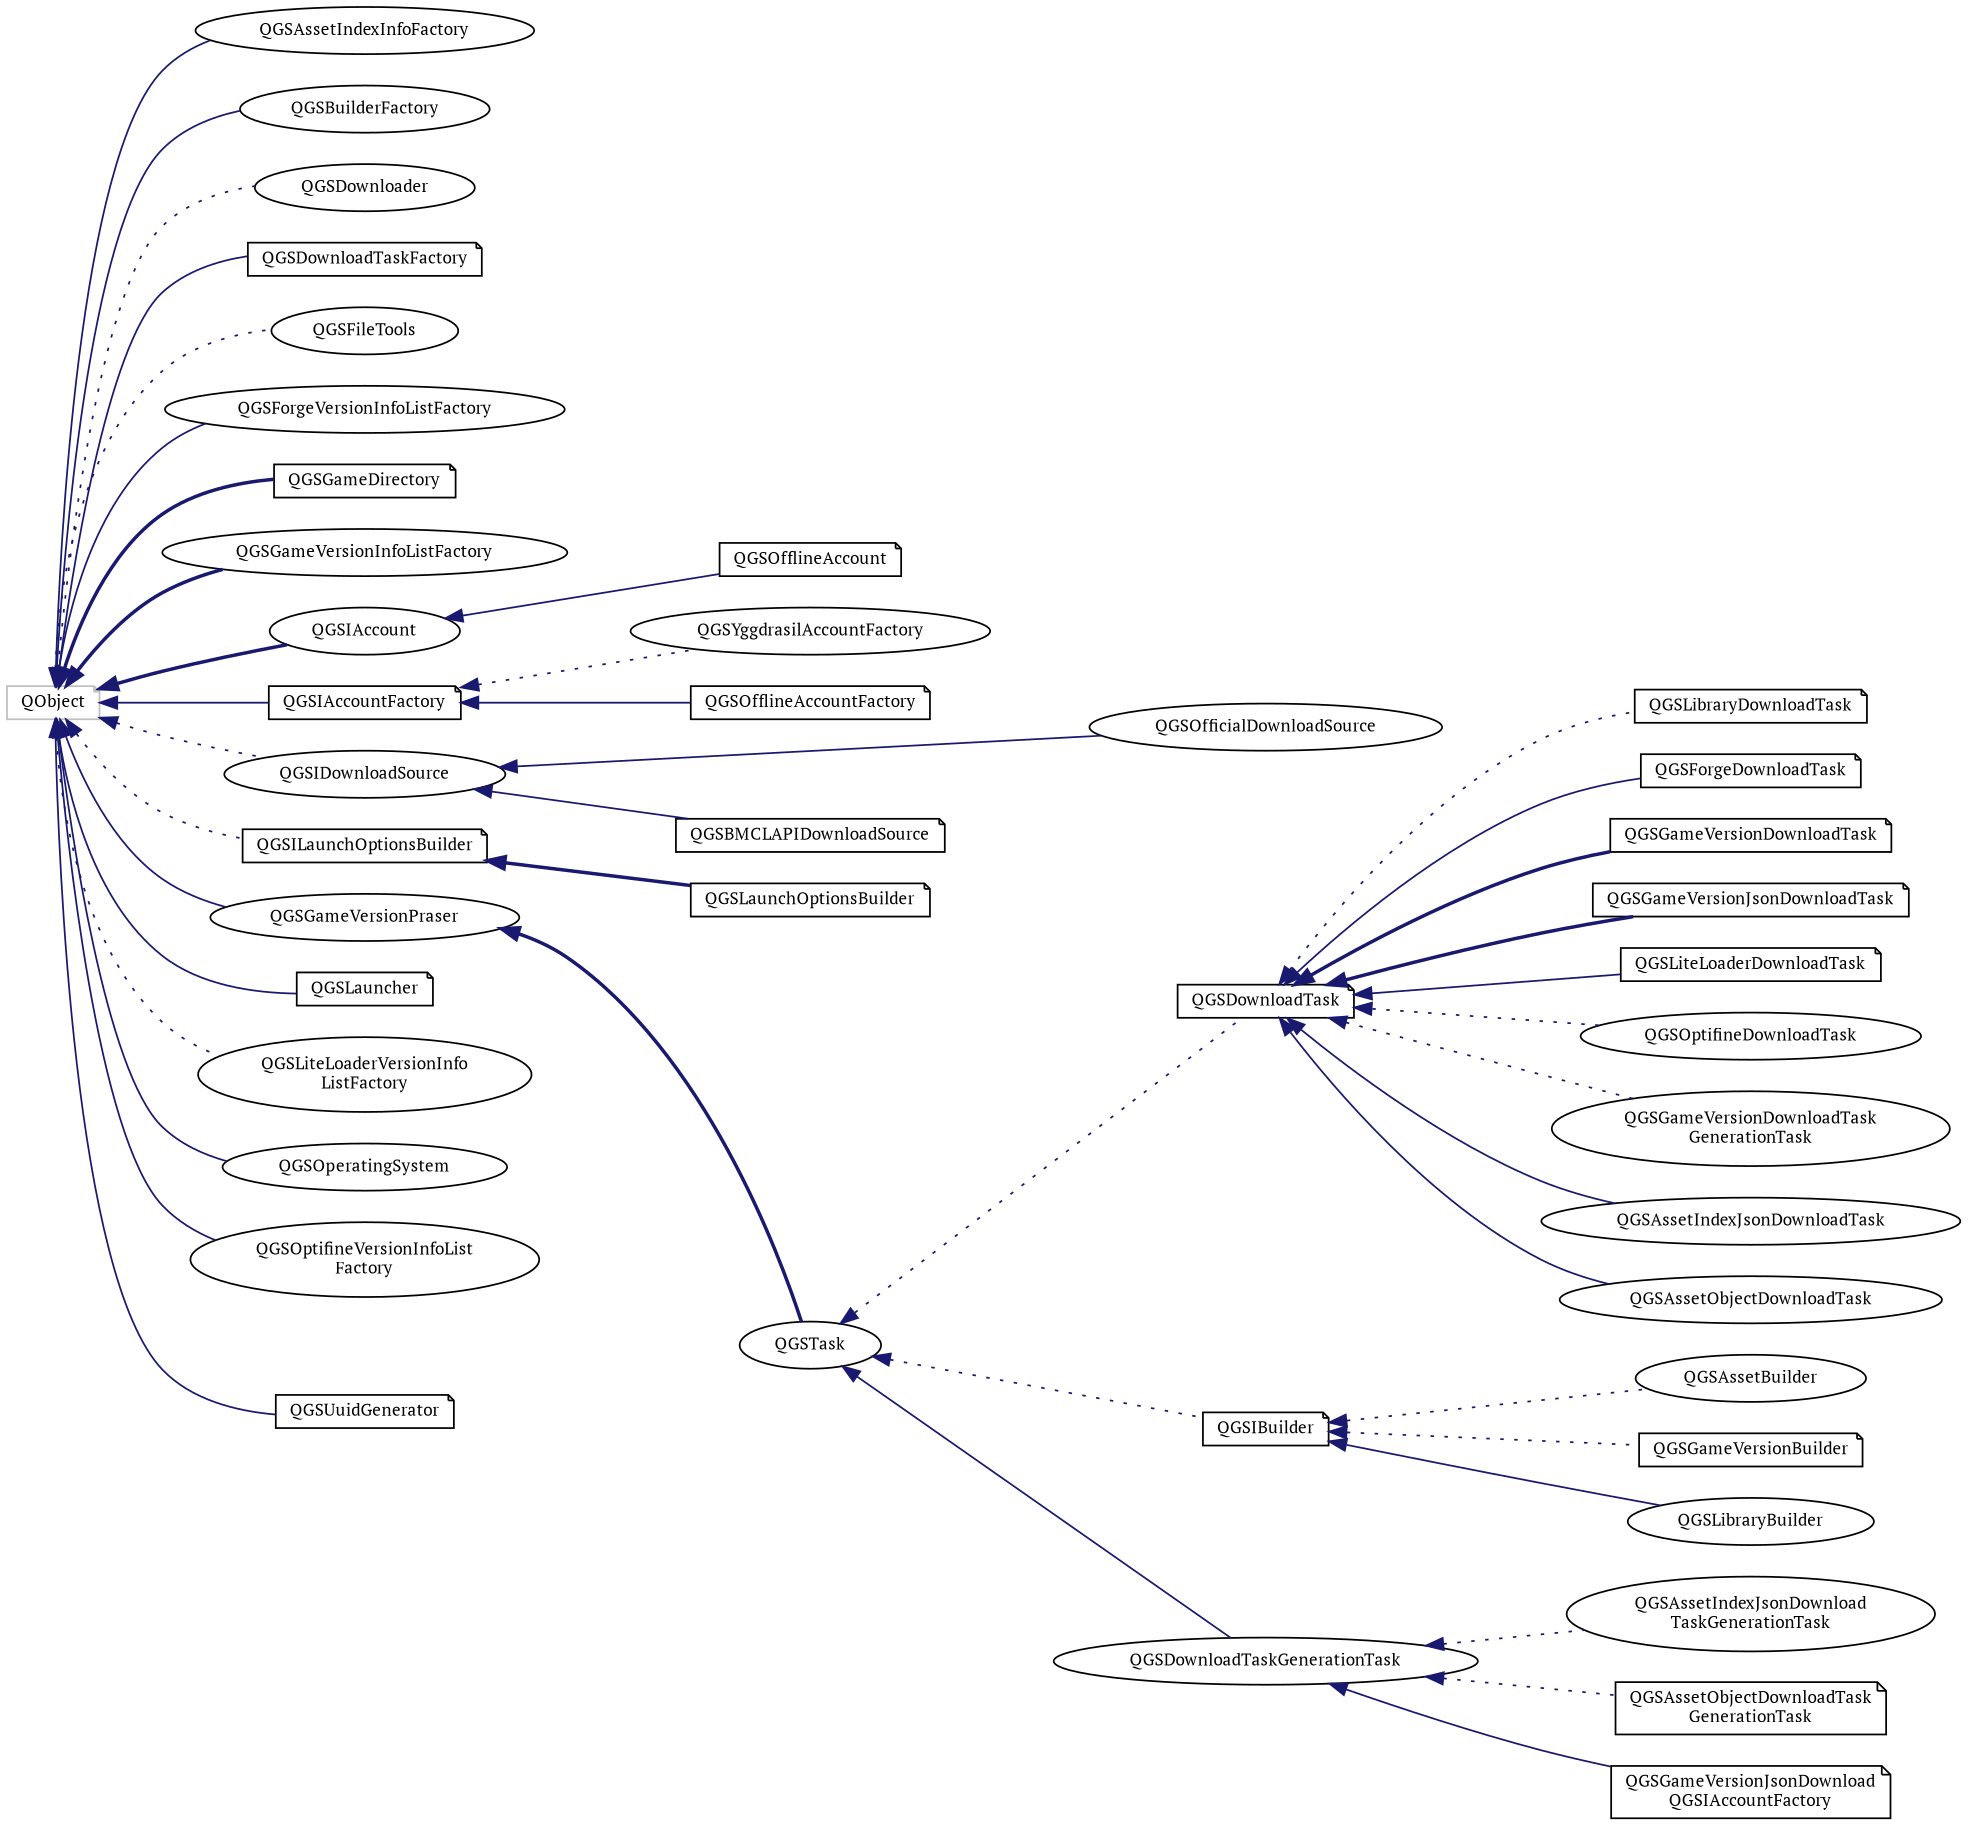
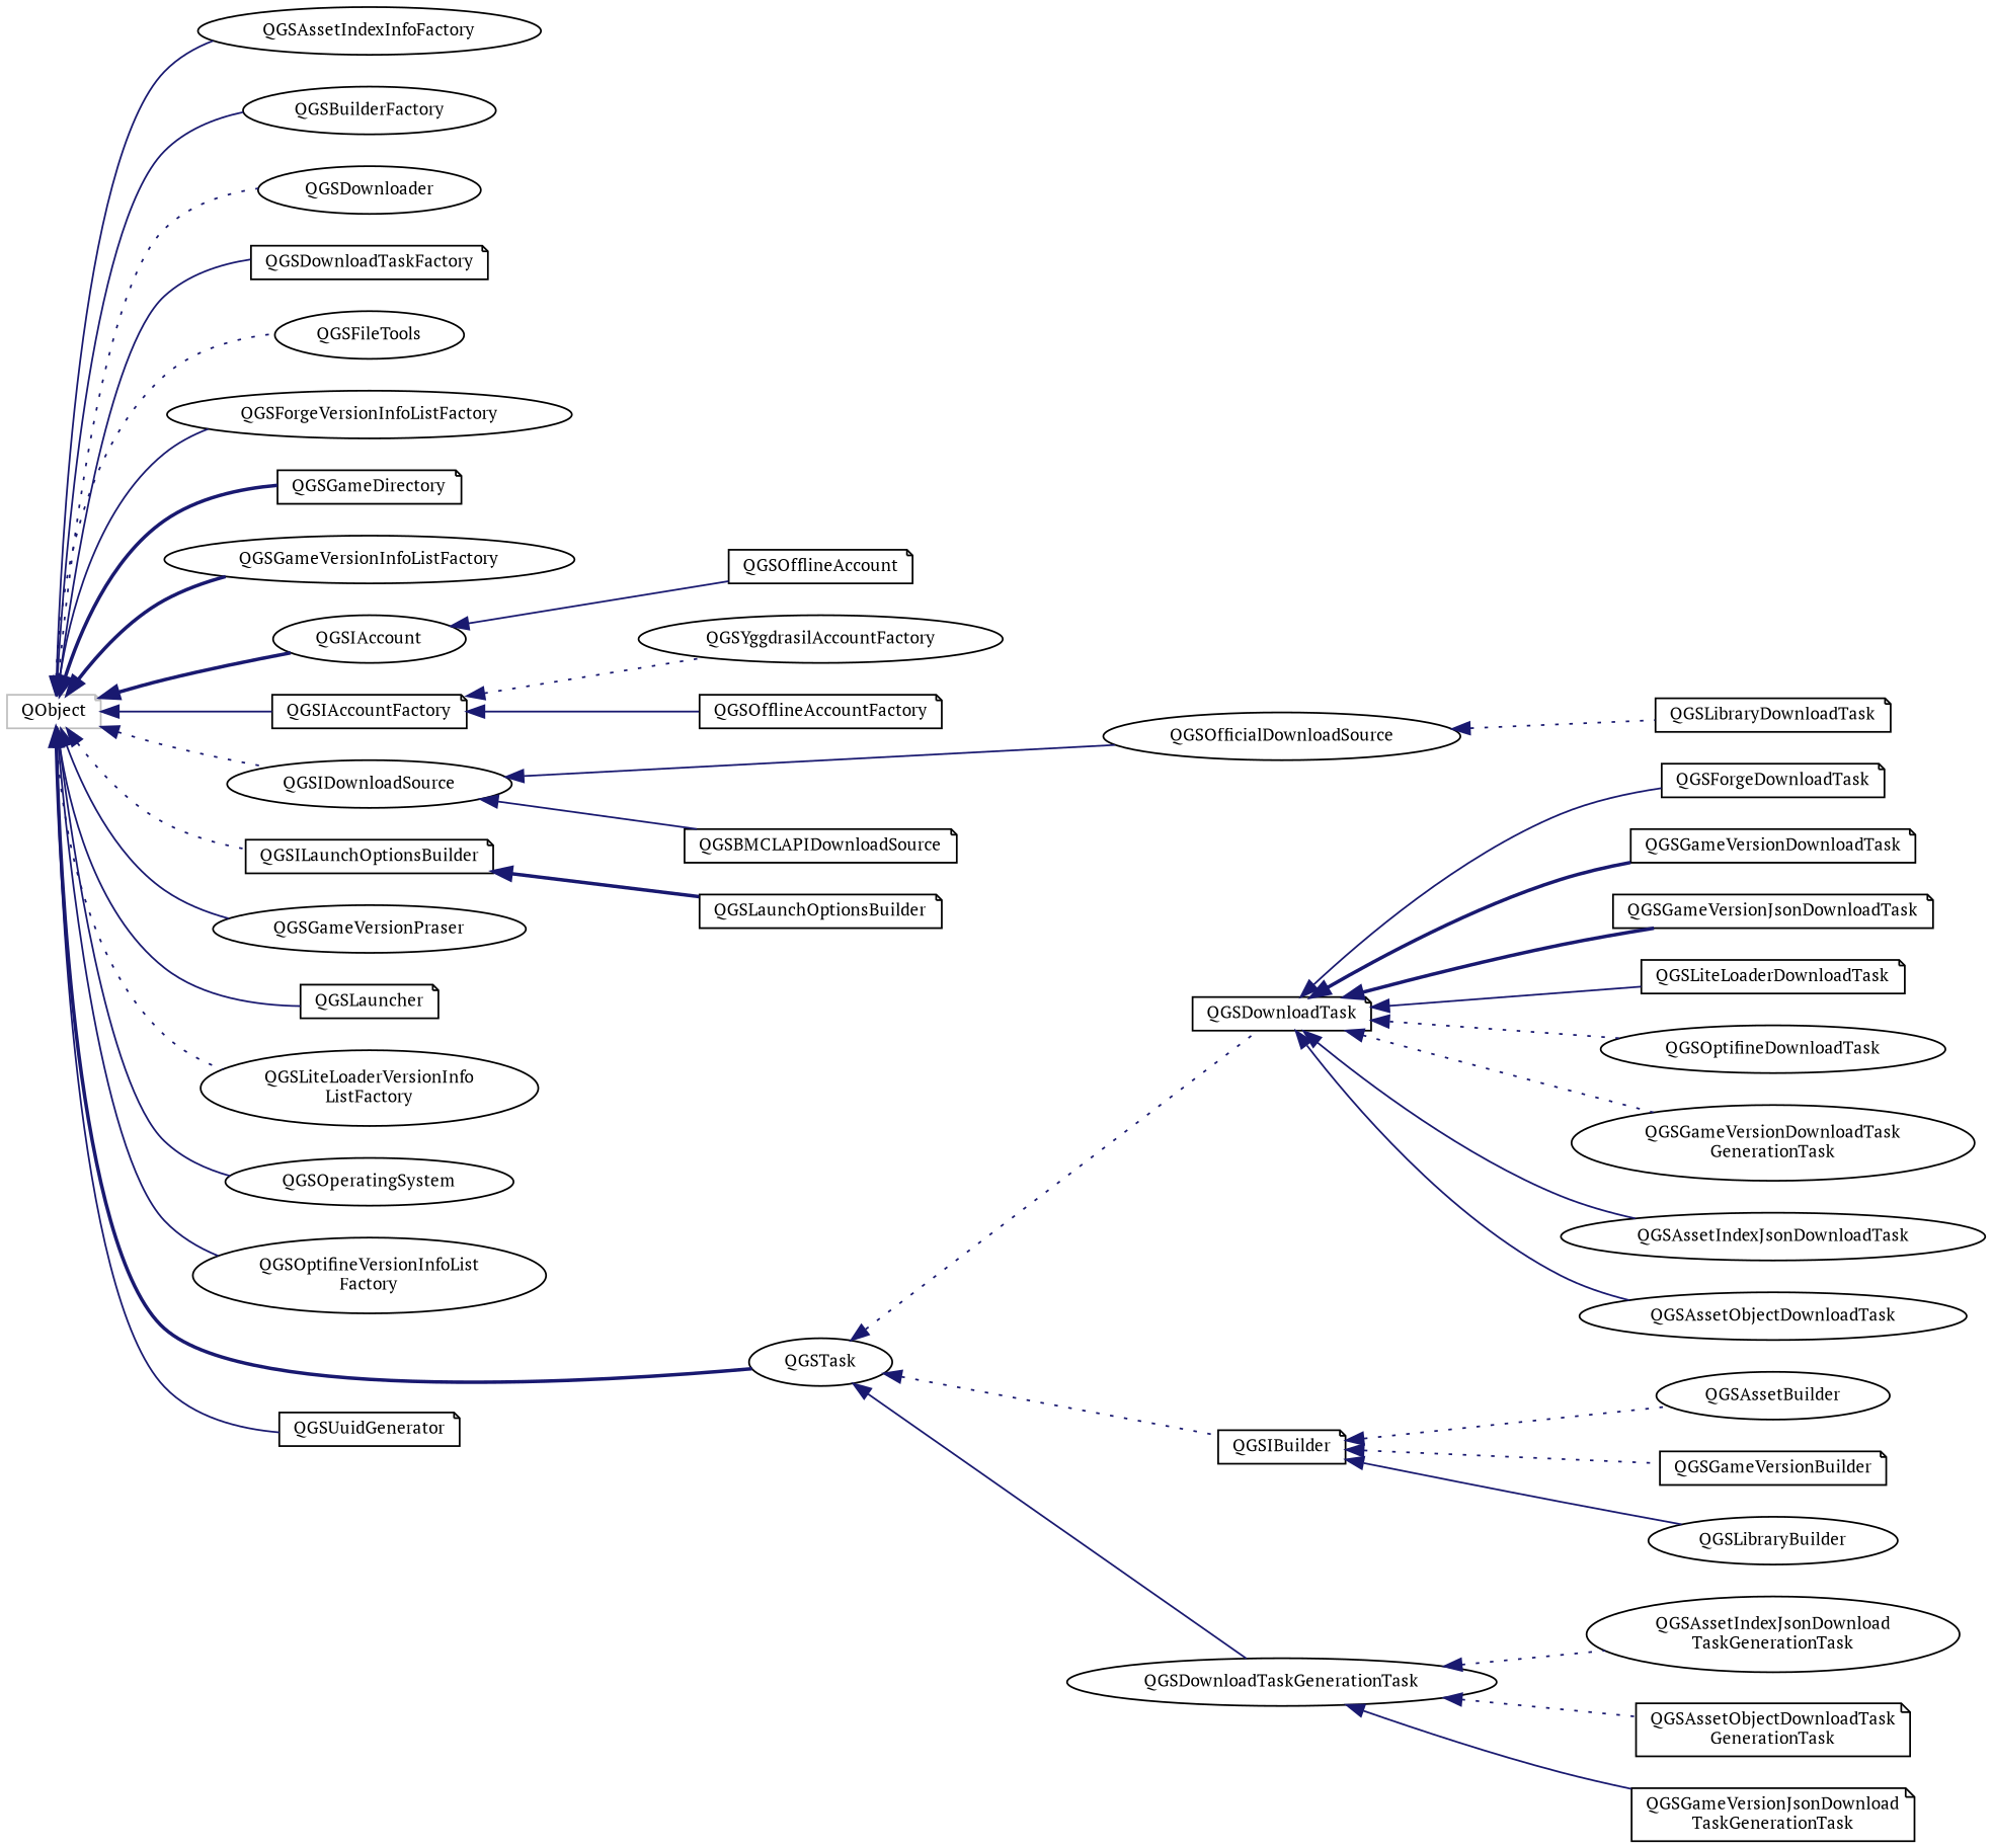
  digraph {
    fontname="PT Serif"
    rankdir=LR
    node [color=black fillcolor=white fontname="PT Serif" fontsize=10 shape=ellipse style=filled]
    edge [color=midnightblue dir=back fontname="PT Serif" fontsize=10 labelfontname=Helvetica labelfontsize=10 style=solid]
    n1 [color=grey75 height=0.2 label=QObject shape=note width=0.4]
    n2 [height=0.2 label=QGSAssetIndexInfoFactory width=0.4]
    n3 [height=0.2 label=QGSBuilderFactory width=0.4]
    n4 [height=0.2 label=QGSDownloader width=0.4]
    n5 [height=0.2 label=QGSDownloadTaskFactory shape=note width=0.4]
    n6 [height=0.2 label=QGSFileTools width=0.4]
    n7 [height=0.2 label=QGSForgeVersionInfoListFactory width=0.4]
    n8 [height=0.2 label=QGSGameDirectory shape=note width=0.4]
    n9 [height=0.2 label=QGSGameVersionInfoListFactory width=0.4]
    n10 [height=0.2 label=QGSGameVersionPraser width=0.4]
    n11 [height=0.2 label=QGSIAccount width=0.4]
    n12 [height=0.2 label=QGSIAccountFactory shape=note width=0.4]
    n13 [height=0.2 label=QGSIDownloadSource width=0.4]
    n14 [height=0.2 label=QGSILaunchOptionsBuilder shape=note width=0.4]
    n15 [height=0.2 label=QGSLauncher shape=note width=0.4]
    n16 [height=0.2 label="QGSLiteLoaderVersionInfo\lListFactory" width=0.4]
    n17 [height=0.2 label=QGSOperatingSystem width=0.4]
    n18 [height=0.2 label="QGSOptifineVersionInfoList\lFactory" width=0.4]
    n19 [height=0.2 label=QGSTask width=0.4]
    n20 [height=0.2 label=QGSUuidGenerator shape=note width=0.4]
    n21 [height=0.2 label=QGSOfflineAccount shape=note width=0.4]
    n22 [height=0.2 label=QGSOfflineAccountFactory shape=note width=0.4]
    n23 [height=0.2 label=QGSYggdrasilAccountFactory width=0.4]
    n24 [height=0.2 label=QGSBMCLAPIDownloadSource shape=note width=0.4]
    n25 [height=0.2 label=QGSOfficialDownloadSource width=0.4]
    n26 [height=0.2 label=QGSLaunchOptionsBuilder shape=note width=0.4]
    n27 [height=0.2 label=QGSDownloadTask shape=note width=0.4]
    n28 [height=0.2 label=QGSDownloadTaskGenerationTask width=0.4]
    n29 [height=0.2 label=QGSIBuilder shape=note width=0.4]
    n30 [height=0.2 label=QGSAssetIndexJsonDownloadTask width=0.4]
    n31 [height=0.2 label=QGSAssetObjectDownloadTask width=0.4]
    n32 [height=0.2 label=QGSForgeDownloadTask shape=note width=0.4]
    n33 [height=0.2 label=QGSGameVersionDownloadTask shape=note width=0.4]
    n34 [height=0.2 label=QGSGameVersionJsonDownloadTask shape=note width=0.4]
    n35 [height=0.2 label=QGSLibraryDownloadTask shape=note width=0.4]
    n36 [height=0.2 label=QGSLiteLoaderDownloadTask shape=note width=0.4]
    n37 [height=0.2 label=QGSOptifineDownloadTask width=0.4]
    n38 [height=0.2 label="QGSGameVersionDownloadTask\lGenerationTask" width=0.4]
    n39 [height=0.2 label="QGSAssetIndexJsonDownload\lTaskGenerationTask" width=0.4]
    n40 [height=0.2 label="QGSAssetObjectDownloadTask\lGenerationTask" shape=note width=0.4]
-   n41 [height=0.2 label="QGSGameVersionJsonDownload\lQGSIAccountFactory" shape=note width=0.4]
+   n41 [height=0.2 label="QGSGameVersionJsonDownload\lTaskGenerationTask" shape=note width=0.4]
    n42 [height=0.2 label=QGSAssetBuilder width=0.4]
    n43 [height=0.2 label=QGSGameVersionBuilder shape=note width=0.4]
    n44 [height=0.2 label=QGSLibraryBuilder width=0.4]
    n1 -> n2
    n1 -> n3
    n1 -> n4 [style=dotted]
    n1 -> n5
    n1 -> n6 [style=dotted]
    n1 -> n7
    n1 -> n8 [style=bold]
    n1 -> n9 [style=bold]
    n1 -> n10
    n1 -> n11 [style=bold]
    n1 -> n12
    n1 -> n13 [style=dotted]
    n1 -> n14 [style=dotted]
    n1 -> n15
    n1 -> n16 [style=dotted]
    n1 -> n17
    n1 -> n18
-   n10 -> n19 [style=bold]
+   n1 -> n19 [style=bold]
    n1 -> n20
    n11 -> n21
    n12 -> n22
    n12 -> n23 [style=dotted]
    n13 -> n24
    n13 -> n25
    n14 -> n26 [style=bold]
    n19 -> n27 [style=dotted]
    n19 -> n28
    n19 -> n29 [style=dotted]
    n27 -> n30
    n27 -> n31
    n27 -> n32
    n27 -> n33 [style=bold]
    n27 -> n34 [style=bold]
-   n27 -> n35 [style=dotted]
+   n25 -> n35 [style=dotted]
    n27 -> n36
    n27 -> n37 [style=dotted]
    n27 -> n38 [style=dotted]
    n28 -> n39 [style=dotted]
    n28 -> n40 [style=dotted]
    n28 -> n41
    n29 -> n42 [style=dotted]
    n29 -> n43 [style=dotted]
    n29 -> n44
  }
